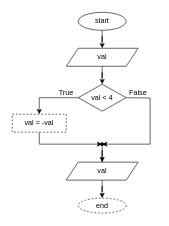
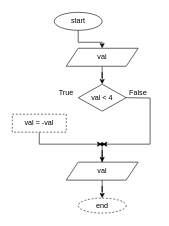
  <mxCell id="0" />
  <mxCell id="1" parent="0" />
  <mxCell id="2" value="" style="edgeStyle=orthogonalEdgeStyle;rounded=0;orthogonalLoop=1;jettySize=auto;html=1;" edge="1" parent="1" source="3" target="5"><mxGeometry relative="1" as="geometry" /></mxCell>
- <mxCell id="3" value="start" style="ellipse;whiteSpace=wrap;html=1;" vertex="1" parent="1"><mxGeometry x="130" y="20" width="80" height="30" as="geometry" /></mxCell>
+ <mxCell id="3" value="start" style="ellipse;whiteSpace=wrap;html=1;" vertex="1" parent="1"><mxGeometry x="90" y="20" width="80" height="30" as="geometry" /></mxCell>
  <mxCell id="4" value="" style="edgeStyle=orthogonalEdgeStyle;rounded=0;orthogonalLoop=1;jettySize=auto;html=1;" edge="1" parent="1" source="5" target="7"><mxGeometry relative="1" as="geometry" /></mxCell>
  <mxCell id="5" value="val" style="shape=parallelogram;perimeter=parallelogramPerimeter;whiteSpace=wrap;html=1;fixedSize=1;" vertex="1" parent="1"><mxGeometry x="110" y="80" width="120" height="30" as="geometry" /></mxCell>
- <mxCell id="6" value="" style="edgeStyle=orthogonalEdgeStyle;rounded=0;orthogonalLoop=1;jettySize=auto;html=1;" edge="1" parent="1" source="7" target="9"><mxGeometry relative="1" as="geometry" /></mxCell>
  <mxCell id="7" value="val &amp;lt; 4" style="rhombus;whiteSpace=wrap;html=1;" vertex="1" parent="1"><mxGeometry x="130" y="140" width="80" height="45" as="geometry" /></mxCell>
  <mxCell id="8" value="" style="edgeStyle=orthogonalEdgeStyle;rounded=0;orthogonalLoop=1;jettySize=auto;html=1;" edge="1" parent="1" source="9" target="11"><mxGeometry relative="1" as="geometry"><Array as="points"><mxPoint x="65" y="240" /></Array></mxGeometry></mxCell>
  <mxCell id="9" value="val = -val" style="whiteSpace=wrap;html=1;dashed=1;" vertex="1" parent="1"><mxGeometry x="20" y="190" width="90" height="30" as="geometry" /></mxCell>
  <mxCell id="10" value="" style="edgeStyle=orthogonalEdgeStyle;rounded=0;orthogonalLoop=1;jettySize=auto;html=1;" edge="1" parent="1" source="11" target="14"><mxGeometry relative="1" as="geometry" /></mxCell>
  <mxCell id="11" value="" style="shape=waypoint;sketch=0;size=6;pointerEvents=1;points=[];fillColor=default;resizable=0;rotatable=0;perimeter=centerPerimeter;snapToPoint=1;" vertex="1" parent="1"><mxGeometry x="160" y="230" width="20" height="20" as="geometry" /></mxCell>
  <mxCell id="12" value="" style="endArrow=classic;html=1;rounded=0;entryX=0.672;entryY=0.456;entryDx=0;entryDy=0;entryPerimeter=0;exitX=1;exitY=0.5;exitDx=0;exitDy=0;" edge="1" parent="1" source="7" target="11"><mxGeometry width="50" height="50" relative="1" as="geometry"><mxPoint x="190" y="200" as="sourcePoint" /><mxPoint x="240" y="150" as="targetPoint" /><Array as="points"><mxPoint x="250" y="163" /><mxPoint x="250" y="240" /></Array></mxGeometry></mxCell>
  <mxCell id="13" value="" style="edgeStyle=orthogonalEdgeStyle;rounded=0;orthogonalLoop=1;jettySize=auto;html=1;" edge="1" parent="1" source="14" target="15"><mxGeometry relative="1" as="geometry" /></mxCell>
  <mxCell id="14" value="val" style="shape=parallelogram;perimeter=parallelogramPerimeter;whiteSpace=wrap;html=1;fixedSize=1;" vertex="1" parent="1"><mxGeometry x="110" y="270" width="120" height="30" as="geometry" /></mxCell>
  <mxCell id="15" value="end" style="ellipse;whiteSpace=wrap;html=1;dashed=1;" vertex="1" parent="1"><mxGeometry x="130" y="330" width="80" height="25" as="geometry" /></mxCell>
  <mxCell id="16" value="True" style="text;html=1;align=center;verticalAlign=middle;whiteSpace=wrap;rounded=0;" vertex="1" parent="1"><mxGeometry x="80" y="140" width="60" height="30" as="geometry" /></mxCell>
  <mxCell id="17" value="False" style="text;html=1;align=center;verticalAlign=middle;whiteSpace=wrap;rounded=0;" vertex="1" parent="1"><mxGeometry x="200" y="140" width="60" height="30" as="geometry" /></mxCell>
